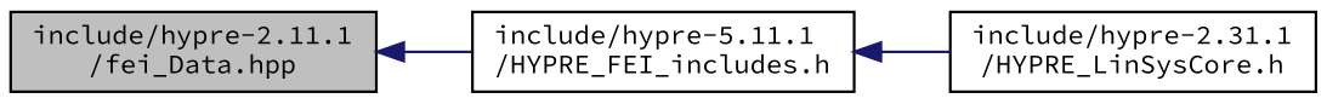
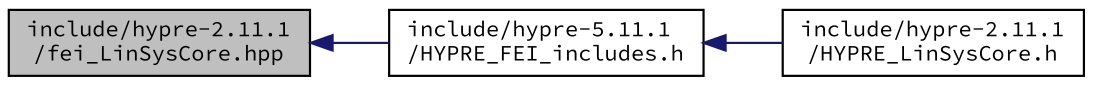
  digraph {
    fontname="Source Code Pro"
    rankdir=LR
    node [color=black fillcolor=white fontname="Source Code Pro" fontsize=10 shape=record style=filled]
    edge [color=midnightblue dir=back fontname="Source Code Pro" fontsize=10 labelfontname=Helvetica labelfontsize=10 style=solid]
-   n1 [fillcolor=grey75 fontcolor=black height=0.2 label="include/hypre-2.11.1\l/fei_Data.hpp" width=0.4]
+   n1 [fillcolor=grey75 fontcolor=black height=0.2 label="include/hypre-2.11.1\l/fei_LinSysCore.hpp" width=0.4]
    n2 [height=0.2 label="include/hypre-5.11.1\l/HYPRE_FEI_includes.h" width=0.4]
-   n3 [height=0.2 label="include/hypre-2.31.1\l/HYPRE_LinSysCore.h" width=0.4]
+   n3 [height=0.2 label="include/hypre-2.11.1\l/HYPRE_LinSysCore.h" width=0.4]
    n1 -> n2
    n2 -> n3
  }
